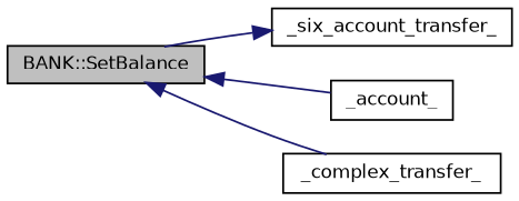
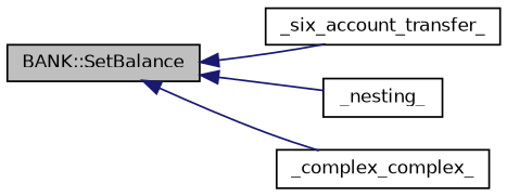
  digraph {
    rankdir=LR
    node [color=black fillcolor=white fontname=Helvetica fontsize=10 shape=record style=filled]
    edge [color=midnightblue dir=back fontname=Helvetica fontsize=10 labelfontname=Helvetica labelfontsize=10 style=solid]
    n1 [fillcolor=grey75 fontcolor=black height=0.2 label="BANK::SetBalance" width=0.4]
    n2 [height=0.2 label=_six_account_transfer_ width=0.4]
-   n3 [height=0.2 label=_account_ width=0.4]
-   n4 [height=0.2 label=_complex_transfer_ width=0.4]
-   n2 -> n1
+   n3 [height=0.2 label=_nesting_ width=0.4]
+   n4 [height=0.2 label=_complex_complex_ width=0.4]
+   n1 -> n2
    n1 -> n3
    n1 -> n4
  }
